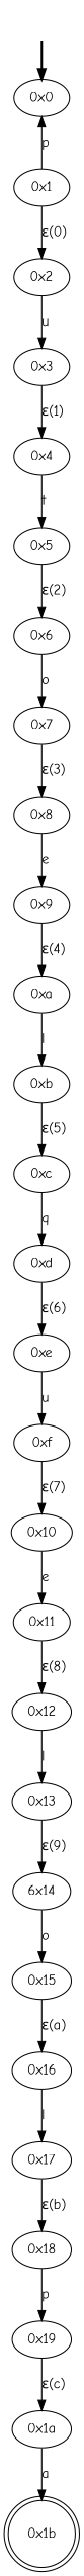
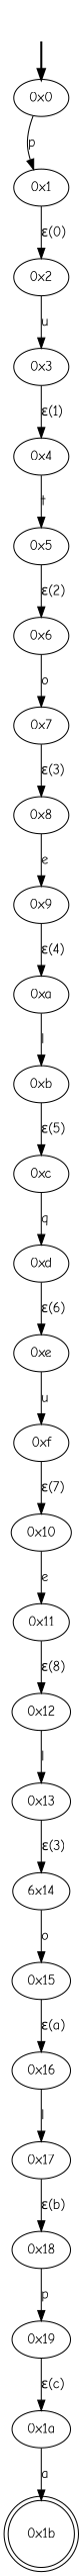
  digraph {
    fontname="Comic Neue"
    node [fontname="Comic Neue"]
    edge [fontname="Comic Neue"]
    fake [style=invisible]
    "0x0" [root=true]
    "0x1"
    "0x2"
    "0x3"
    "0x4"
    "0x5"
    "0x6"
    "0x7"
    "0x8"
    "0x9"
    "0xa"
    "0xb"
    "0xc"
    "0xd"
    "0xe"
    "0xf"
    "0x10"
    "0x11"
    "0x12"
    "0x13"
    n22 [label="6x14"]
    "0x15"
    "0x16"
    "0x17"
    "0x18"
    "0x19"
    "0x1a"
    "0x1b" [shape=doublecircle]
    fake -> "0x0" [style=bold]
-   "0x1" -> "0x0" [label=p]
+   "0x0" -> "0x1" [label=p]
    "0x1" -> "0x2" [label="ε(0)"]
    "0x2" -> "0x3" [label=u]
    "0x3" -> "0x4" [label="ε(1)"]
    "0x4" -> "0x5" [label=t]
    "0x5" -> "0x6" [label="ε(2)"]
    "0x6" -> "0x7" [label=o]
    "0x7" -> "0x8" [label="ε(3)"]
    "0x8" -> "0x9" [label=e]
    "0x9" -> "0xa" [label="ε(4)"]
    "0xa" -> "0xb" [label=l]
    "0xb" -> "0xc" [label="ε(5)"]
    "0xc" -> "0xd" [label=q]
    "0xd" -> "0xe" [label="ε(6)"]
    "0xe" -> "0xf" [label=u]
    "0xf" -> "0x10" [label="ε(7)"]
    "0x10" -> "0x11" [label=e]
    "0x11" -> "0x12" [label="ε(8)"]
    "0x12" -> "0x13" [label=l]
-   "0x13" -> n22 [label="ε(9)"]
+   "0x13" -> n22 [label="ε(3)"]
    n22 -> "0x15" [label=o]
    "0x15" -> "0x16" [label="ε(a)"]
    "0x16" -> "0x17" [label=l]
    "0x17" -> "0x18" [label="ε(b)"]
    "0x18" -> "0x19" [label=p]
    "0x19" -> "0x1a" [label="ε(c)"]
    "0x1a" -> "0x1b" [label=a]
  }
